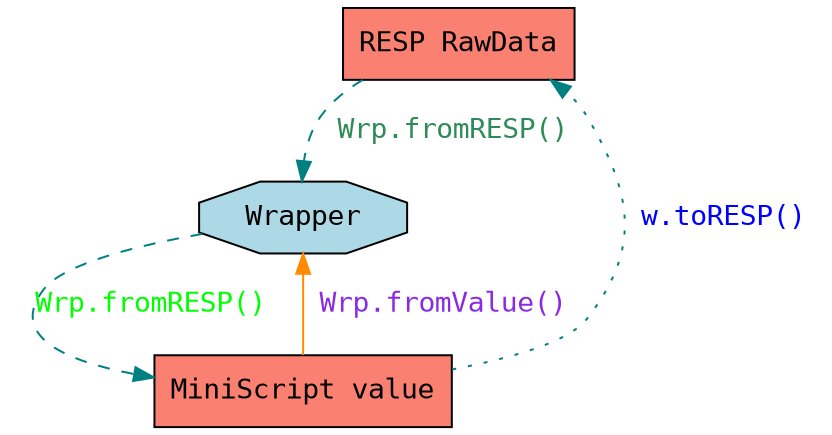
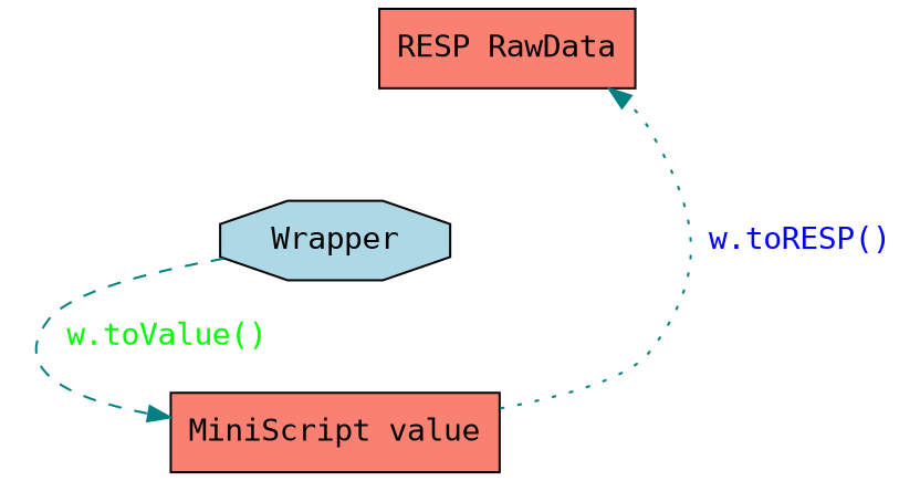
  digraph {
    node [fillcolor=salmon fontname=Monospace shape=box style=filled]
    edge [color=teal fontname=Monospace style=dashed]
    n1 [label="RESP RawData"]
    n2 [fillcolor=lightblue label=Wrapper shape=octagon]
    n3 [label="MiniScript value"]
-   n1 -> n2 [fontcolor=seagreen label=" Wrp.fromRESP() "]
-   n2 -> n3 [fontcolor=green label=" Wrp.fromRESP() "]
+   n2 -> n3 [fontcolor=green label=" w.toValue() "]
    n3 -> n1 [fontcolor=blue label=" w.toRESP() " style=dotted]
-   n3 -> n2 [color=darkorange fontcolor=blueviolet label=" Wrp.fromValue() " style=solid]
  }
